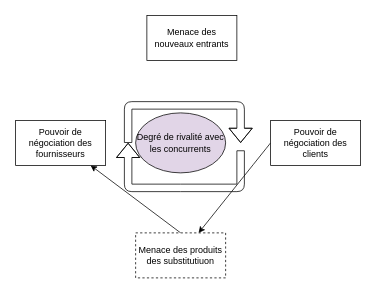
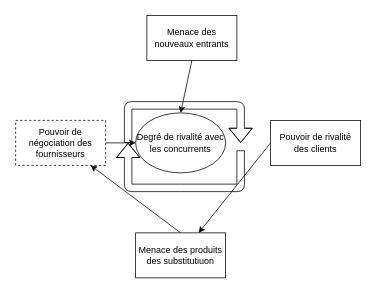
  <mxCell id="0" />
  <mxCell id="1" parent="0" />
- <mxCell id="2" value="Degré de rivalité avec les concurrents" style="ellipse;whiteSpace=wrap;html=1;fillColor=#e1d5e7;" vertex="1" parent="1"><mxGeometry x="180" y="150" width="120" height="80" as="geometry" /></mxCell>
+ <mxCell id="2" value="Degré de rivalité avec les concurrents" style="ellipse;whiteSpace=wrap;html=1;" vertex="1" parent="1"><mxGeometry x="180" y="150" width="120" height="80" as="geometry" /></mxCell>
  <mxCell id="3" style="edgeStyle=none;html=1;exitX=0.5;exitY=0;exitDx=0;exitDy=0;" edge="1" parent="1" source="4" target="8"><mxGeometry relative="1" as="geometry" /></mxCell>
- <mxCell id="4" value="Menace des produits des substitutiuon" style="rounded=0;whiteSpace=wrap;html=1;dashed=1;" vertex="1" parent="1"><mxGeometry x="180" y="310" width="120" height="60" as="geometry" /></mxCell>
+ <mxCell id="4" value="Menace des produits des substitutiuon" style="rounded=0;whiteSpace=wrap;html=1;" vertex="1" parent="1"><mxGeometry x="180" y="310" width="120" height="60" as="geometry" /></mxCell>
  <mxCell id="5" style="edgeStyle=none;html=1;exitX=0;exitY=0.5;exitDx=0;exitDy=0;curved=1;" edge="1" parent="1" source="6" target="4"><mxGeometry relative="1" as="geometry" /></mxCell>
- <mxCell id="6" value="Pouvoir de négociation des clients" style="rounded=0;whiteSpace=wrap;html=1;" vertex="1" parent="1"><mxGeometry x="360" y="160" width="120" height="60" as="geometry" /></mxCell>
- <mxCell id="8" value="Pouvoir de négociation des fournisseurs" style="rounded=0;whiteSpace=wrap;html=1;" vertex="1" parent="1"><mxGeometry x="20" y="160" width="120" height="60" as="geometry" /></mxCell>
+ <mxCell id="6" value="Pouvoir de rivalité des clients" style="rounded=0;whiteSpace=wrap;html=1;" vertex="1" parent="1"><mxGeometry x="360" y="160" width="120" height="60" as="geometry" /></mxCell>
+ <mxCell id="7" style="edgeStyle=none;html=1;exitX=1;exitY=0.5;exitDx=0;exitDy=0;entryX=0;entryY=0.5;entryDx=0;entryDy=0;" edge="1" parent="1" source="8" target="2"><mxGeometry relative="1" as="geometry" /></mxCell>
+ <mxCell id="8" value="Pouvoir de négociation des fournisseurs" style="rounded=0;whiteSpace=wrap;html=1;dashed=1;" vertex="1" parent="1"><mxGeometry x="20" y="160" width="120" height="60" as="geometry" /></mxCell>
+ <mxCell id="9" style="edgeStyle=none;html=1;exitX=0.5;exitY=1;exitDx=0;exitDy=0;entryX=0.5;entryY=0;entryDx=0;entryDy=0;" edge="1" parent="1" source="10" target="2"><mxGeometry relative="1" as="geometry" /></mxCell>
  <mxCell id="10" value="Menace des nouveaux entrants" style="rounded=0;whiteSpace=wrap;html=1;" vertex="1" parent="1"><mxGeometry x="195" y="20" width="120" height="60" as="geometry" /></mxCell>
  <mxCell id="11" value="" style="endArrow=classic;html=1;strokeColor=none;curved=1;" edge="1" parent="1"><mxGeometry width="50" height="50" relative="1" as="geometry"><mxPoint x="170" y="190" as="sourcePoint" /><mxPoint x="270" y="250" as="targetPoint" /><Array as="points"><mxPoint x="180" y="150" /><mxPoint x="250" y="130" /><mxPoint x="340" y="180" /></Array></mxGeometry></mxCell>
  <mxCell id="12" value="" style="curved=1;endArrow=classic;html=1;shape=flexArrow;" edge="1" parent="1"><mxGeometry width="50" height="50" relative="1" as="geometry"><mxPoint x="170" y="190" as="sourcePoint" /><mxPoint x="320" y="190" as="targetPoint" /><Array as="points"><mxPoint x="170" y="140" /><mxPoint x="320" y="140" /></Array></mxGeometry></mxCell>
  <mxCell id="13" value="" style="curved=1;endArrow=classic;html=1;shape=flexArrow;" edge="1" parent="1"><mxGeometry width="50" height="50" relative="1" as="geometry"><mxPoint x="320" y="200" as="sourcePoint" /><mxPoint x="170" y="190" as="targetPoint" /><Array as="points"><mxPoint x="320" y="250" /><mxPoint x="240" y="250" /><mxPoint x="170" y="250" /></Array></mxGeometry></mxCell>
